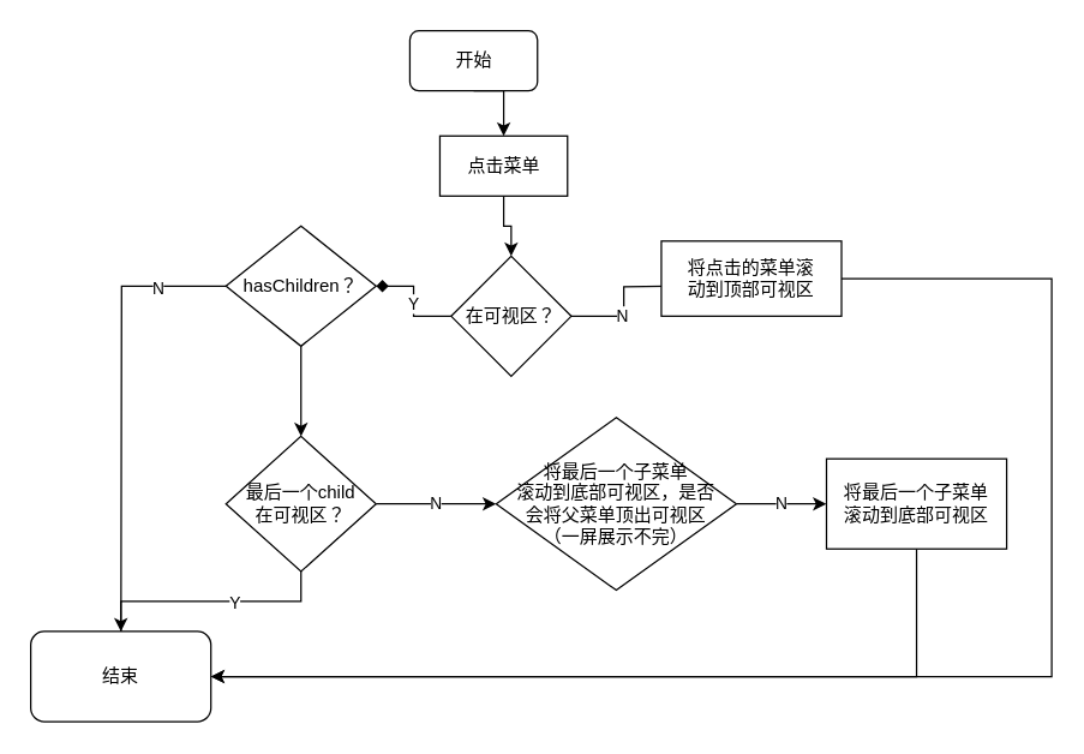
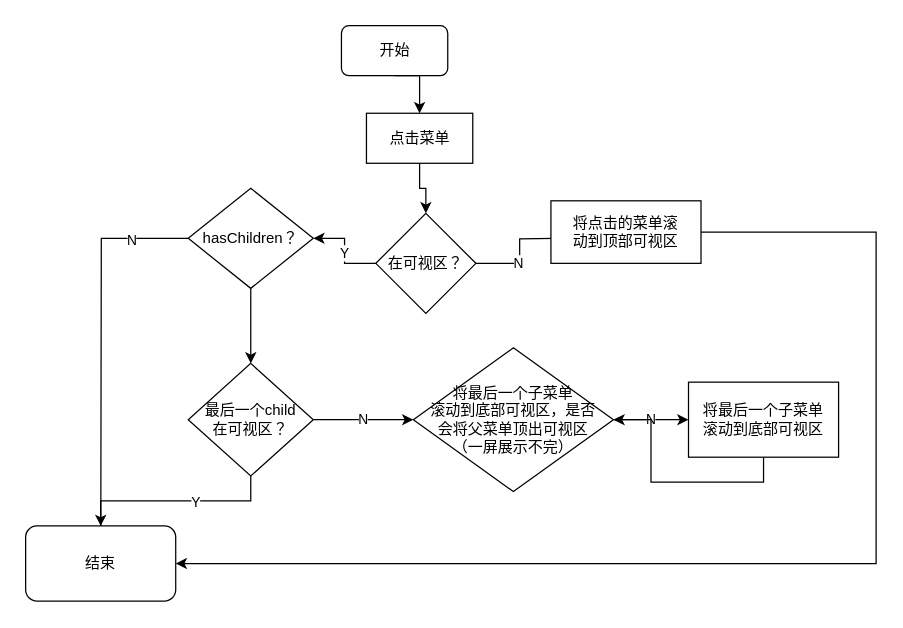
  <mxCell id="0" />
  <mxCell id="1" parent="0" />
  <mxCell id="2" style="edgeStyle=orthogonalEdgeStyle;rounded=0;orthogonalLoop=1;jettySize=auto;html=1;exitX=0.5;exitY=1;exitDx=0;exitDy=0;entryX=0.5;entryY=0;entryDx=0;entryDy=0;" parent="1" source="3" target="5" edge="1"><mxGeometry relative="1" as="geometry" /></mxCell>
  <mxCell id="3" value="开始" style="rounded=1;whiteSpace=wrap;html=1;" parent="1" vertex="1"><mxGeometry x="272.5" y="20" width="85" height="40" as="geometry" /></mxCell>
  <mxCell id="4" style="edgeStyle=orthogonalEdgeStyle;rounded=0;orthogonalLoop=1;jettySize=auto;html=1;exitX=0.5;exitY=1;exitDx=0;exitDy=0;entryX=0.5;entryY=0;entryDx=0;entryDy=0;" parent="1" source="5" target="10" edge="1"><mxGeometry relative="1" as="geometry"><mxPoint x="360" y="150" as="targetPoint" /></mxGeometry></mxCell>
  <mxCell id="5" value="点击菜单" style="rounded=0;whiteSpace=wrap;html=1;" parent="1" vertex="1"><mxGeometry x="292.5" y="90" width="85" height="40" as="geometry" /></mxCell>
  <mxCell id="6" style="edgeStyle=orthogonalEdgeStyle;rounded=0;orthogonalLoop=1;jettySize=auto;html=1;exitX=1;exitY=0.5;exitDx=0;exitDy=0;" parent="1" source="10" edge="1"><mxGeometry relative="1" as="geometry"><mxPoint x="450" y="190" as="targetPoint" /></mxGeometry></mxCell>
  <mxCell id="7" value="N" style="edgeLabel;html=1;align=center;verticalAlign=middle;resizable=0;points=[];" parent="6" vertex="1" connectable="0"><mxGeometry x="-0.2" y="2" relative="1" as="geometry"><mxPoint as="offset" /></mxGeometry></mxCell>
- <mxCell id="8" style="edgeStyle=orthogonalEdgeStyle;rounded=0;orthogonalLoop=1;jettySize=auto;html=1;exitX=0;exitY=0.5;exitDx=0;exitDy=0;entryX=1;entryY=0.5;entryDx=0;entryDy=0;endArrow=diamond;" parent="1" source="10" target="16" edge="1"><mxGeometry relative="1" as="geometry" /></mxCell>
+ <mxCell id="8" style="edgeStyle=orthogonalEdgeStyle;rounded=0;orthogonalLoop=1;jettySize=auto;html=1;exitX=0;exitY=0.5;exitDx=0;exitDy=0;entryX=1;entryY=0.5;entryDx=0;entryDy=0;" parent="1" source="10" target="16" edge="1"><mxGeometry relative="1" as="geometry" /></mxCell>
  <mxCell id="9" value="Y" style="edgeLabel;html=1;align=center;verticalAlign=middle;resizable=0;points=[];" parent="8" vertex="1" connectable="0"><mxGeometry x="-0.04" y="1" relative="1" as="geometry"><mxPoint as="offset" /></mxGeometry></mxCell>
  <mxCell id="10" value="在可视区？" style="rhombus;whiteSpace=wrap;html=1;" parent="1" vertex="1"><mxGeometry x="300" y="170" width="80" height="80" as="geometry" /></mxCell>
  <mxCell id="11" style="edgeStyle=orthogonalEdgeStyle;rounded=0;orthogonalLoop=1;jettySize=auto;html=1;exitX=1;exitY=0.5;exitDx=0;exitDy=0;entryX=1;entryY=0.5;entryDx=0;entryDy=0;" parent="1" source="12" target="21" edge="1"><mxGeometry relative="1" as="geometry"><Array as="points"><mxPoint x="700" y="185" /><mxPoint x="700" y="450" /></Array></mxGeometry></mxCell>
  <mxCell id="12" value="将点击的菜单滚&lt;br&gt;动到顶部可视区" style="rounded=0;whiteSpace=wrap;html=1;" parent="1" vertex="1"><mxGeometry x="440" y="160" width="120" height="50" as="geometry" /></mxCell>
  <mxCell id="13" style="edgeStyle=orthogonalEdgeStyle;rounded=0;orthogonalLoop=1;jettySize=auto;html=1;exitX=0;exitY=0.5;exitDx=0;exitDy=0;" parent="1" source="16" edge="1"><mxGeometry relative="1" as="geometry"><mxPoint x="80" y="480" as="targetPoint" /></mxGeometry></mxCell>
  <mxCell id="14" value="N" style="edgeLabel;html=1;align=center;verticalAlign=middle;resizable=0;points=[];" parent="13" vertex="1" connectable="0"><mxGeometry x="-0.744" y="1" relative="1" as="geometry"><mxPoint as="offset" /></mxGeometry></mxCell>
  <mxCell id="15" style="edgeStyle=orthogonalEdgeStyle;rounded=0;orthogonalLoop=1;jettySize=auto;html=1;exitX=0.5;exitY=1;exitDx=0;exitDy=0;" parent="1" source="16" target="20" edge="1"><mxGeometry relative="1" as="geometry" /></mxCell>
  <mxCell id="16" value="hasChildren？" style="rhombus;whiteSpace=wrap;html=1;" parent="1" vertex="1"><mxGeometry x="150" y="150" width="100" height="80" as="geometry" /></mxCell>
  <mxCell id="17" style="edgeStyle=orthogonalEdgeStyle;rounded=0;orthogonalLoop=1;jettySize=auto;html=1;exitX=0.5;exitY=1;exitDx=0;exitDy=0;entryX=0.5;entryY=0;entryDx=0;entryDy=0;" parent="1" source="20" target="21" edge="1"><mxGeometry relative="1" as="geometry" /></mxCell>
  <mxCell id="18" value="Y" style="edgeLabel;html=1;align=center;verticalAlign=middle;resizable=0;points=[];" parent="17" vertex="1" connectable="0"><mxGeometry x="-0.192" relative="1" as="geometry"><mxPoint as="offset" /></mxGeometry></mxCell>
  <mxCell id="19" value="N" style="edgeStyle=orthogonalEdgeStyle;rounded=0;orthogonalLoop=1;jettySize=auto;html=1;exitX=1;exitY=0.5;exitDx=0;exitDy=0;" parent="1" source="20" edge="1"><mxGeometry relative="1" as="geometry"><mxPoint x="330" y="335" as="targetPoint" /></mxGeometry></mxCell>
  <mxCell id="20" value="最后一个child&lt;br&gt;在可视区？" style="rhombus;whiteSpace=wrap;html=1;" parent="1" vertex="1"><mxGeometry x="150" y="290" width="100" height="90" as="geometry" /></mxCell>
  <mxCell id="21" value="结束" style="rounded=1;whiteSpace=wrap;html=1;" parent="1" vertex="1"><mxGeometry x="20" y="420" width="120" height="60" as="geometry" /></mxCell>
  <mxCell id="22" value="N" style="edgeStyle=orthogonalEdgeStyle;rounded=0;orthogonalLoop=1;jettySize=auto;html=1;exitX=1;exitY=0.5;exitDx=0;exitDy=0;" parent="1" source="23" edge="1"><mxGeometry relative="1" as="geometry"><mxPoint x="550" y="335" as="targetPoint" /></mxGeometry></mxCell>
  <mxCell id="23" value="将最后一个子菜单&lt;br&gt;滚动到底部可视区，是否&lt;br&gt;会将父菜单顶出可视区&lt;br&gt;（一屏展示不完）" style="rhombus;whiteSpace=wrap;html=1;" parent="1" vertex="1"><mxGeometry x="330" y="277.5" width="160" height="115" as="geometry" /></mxCell>
- <mxCell id="24" style="edgeStyle=orthogonalEdgeStyle;rounded=0;orthogonalLoop=1;jettySize=auto;html=1;exitX=0.5;exitY=1;exitDx=0;exitDy=0;entryX=1;entryY=0.5;entryDx=0;entryDy=0;" parent="1" source="25" target="21" edge="1"><mxGeometry relative="1" as="geometry" /></mxCell>
+ <mxCell id="24" style="edgeStyle=orthogonalEdgeStyle;rounded=0;orthogonalLoop=1;jettySize=auto;html=1;exitX=0.5;exitY=1;exitDx=0;exitDy=0;" parent="1" source="25" target="23" edge="1"><mxGeometry relative="1" as="geometry" /></mxCell>
  <mxCell id="25" value="将最后一个子菜单&lt;br&gt;滚动到底部可视区" style="rounded=0;whiteSpace=wrap;html=1;" parent="1" vertex="1"><mxGeometry x="550" y="305" width="120" height="60" as="geometry" /></mxCell>
